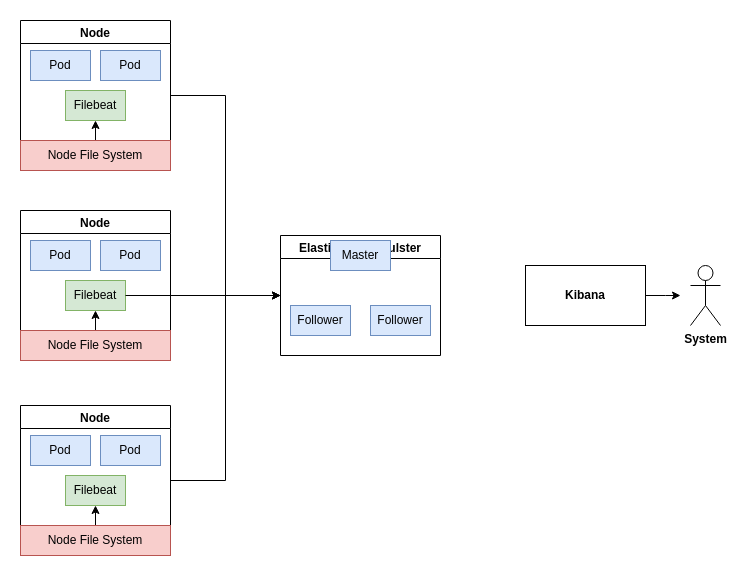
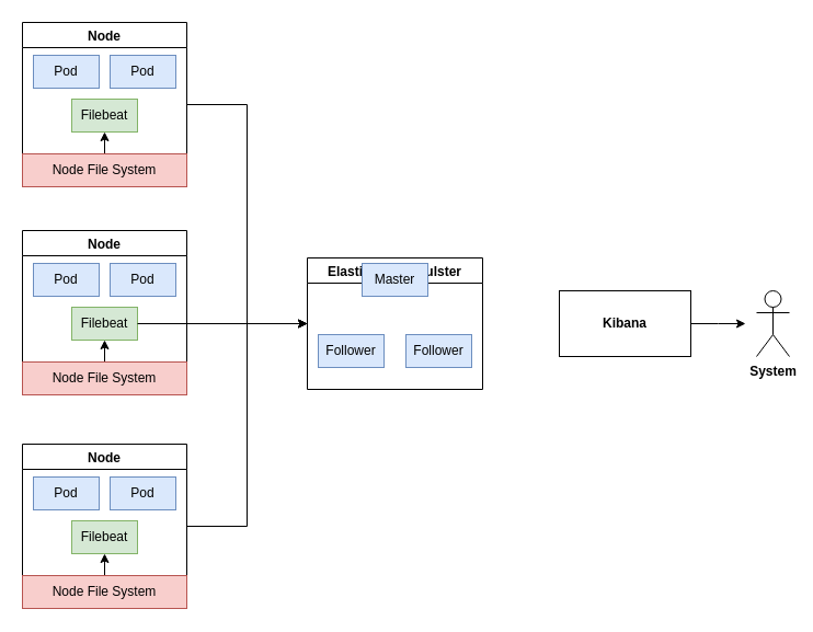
  <mxCell id="0" />
  <mxCell id="1" parent="0" />
  <mxCell id="2" style="edgeStyle=orthogonalEdgeStyle;rounded=0;orthogonalLoop=1;jettySize=auto;html=1;entryX=0;entryY=0.5;entryDx=0;entryDy=0;" edge="1" parent="1" source="3" target="22"><mxGeometry relative="1" as="geometry" /></mxCell>
  <mxCell id="3" value="Node" style="swimlane;" vertex="1" parent="1"><mxGeometry x="20" y="20" width="150" height="150" as="geometry" /></mxCell>
  <mxCell id="4" value="Pod" style="rounded=0;whiteSpace=wrap;html=1;fillColor=#dae8fc;strokeColor=#6c8ebf;" vertex="1" parent="3"><mxGeometry x="10" y="30" width="60" height="30" as="geometry" /></mxCell>
  <mxCell id="5" value="Pod" style="rounded=0;whiteSpace=wrap;html=1;fillColor=#dae8fc;strokeColor=#6c8ebf;" vertex="1" parent="3"><mxGeometry x="80" y="30" width="60" height="30" as="geometry" /></mxCell>
  <mxCell id="6" value="Filebeat" style="rounded=0;whiteSpace=wrap;html=1;fillColor=#d5e8d4;strokeColor=#82b366;" vertex="1" parent="3"><mxGeometry x="45" y="70" width="60" height="30" as="geometry" /></mxCell>
  <mxCell id="7" style="edgeStyle=orthogonalEdgeStyle;rounded=0;orthogonalLoop=1;jettySize=auto;html=1;entryX=0.5;entryY=1;entryDx=0;entryDy=0;" edge="1" parent="3" source="8" target="6"><mxGeometry relative="1" as="geometry"><Array as="points"><mxPoint x="75" y="100" /><mxPoint x="75" y="100" /></Array></mxGeometry></mxCell>
  <mxCell id="8" value="Node File System" style="rounded=0;whiteSpace=wrap;html=1;fillColor=#f8cecc;strokeColor=#b85450;" vertex="1" parent="3"><mxGeometry y="120" width="150" height="30" as="geometry" /></mxCell>
  <mxCell id="9" value="Node" style="swimlane;" vertex="1" parent="1"><mxGeometry x="20" y="210" width="150" height="150" as="geometry" /></mxCell>
  <mxCell id="10" value="Pod" style="rounded=0;whiteSpace=wrap;html=1;fillColor=#dae8fc;strokeColor=#6c8ebf;" vertex="1" parent="9"><mxGeometry x="10" y="30" width="60" height="30" as="geometry" /></mxCell>
  <mxCell id="11" value="Pod" style="rounded=0;whiteSpace=wrap;html=1;fillColor=#dae8fc;strokeColor=#6c8ebf;" vertex="1" parent="9"><mxGeometry x="80" y="30" width="60" height="30" as="geometry" /></mxCell>
  <mxCell id="12" value="Filebeat" style="rounded=0;whiteSpace=wrap;html=1;fillColor=#d5e8d4;strokeColor=#82b366;" vertex="1" parent="9"><mxGeometry x="45" y="70" width="60" height="30" as="geometry" /></mxCell>
  <mxCell id="13" style="edgeStyle=orthogonalEdgeStyle;rounded=0;orthogonalLoop=1;jettySize=auto;html=1;entryX=0.5;entryY=1;entryDx=0;entryDy=0;" edge="1" parent="9" source="14" target="12"><mxGeometry relative="1" as="geometry"><Array as="points"><mxPoint x="75" y="100" /><mxPoint x="75" y="100" /></Array></mxGeometry></mxCell>
  <mxCell id="14" value="Node File System" style="rounded=0;whiteSpace=wrap;html=1;fillColor=#f8cecc;strokeColor=#b85450;" vertex="1" parent="9"><mxGeometry y="120" width="150" height="30" as="geometry" /></mxCell>
  <mxCell id="15" style="edgeStyle=orthogonalEdgeStyle;rounded=0;orthogonalLoop=1;jettySize=auto;html=1;entryX=0;entryY=0.5;entryDx=0;entryDy=0;" edge="1" parent="1" source="16" target="22"><mxGeometry relative="1" as="geometry" /></mxCell>
  <mxCell id="16" value="Node" style="swimlane;" vertex="1" parent="1"><mxGeometry x="20" y="405" width="150" height="150" as="geometry" /></mxCell>
  <mxCell id="17" value="Pod" style="rounded=0;whiteSpace=wrap;html=1;fillColor=#dae8fc;strokeColor=#6c8ebf;" vertex="1" parent="16"><mxGeometry x="10" y="30" width="60" height="30" as="geometry" /></mxCell>
  <mxCell id="18" value="Pod" style="rounded=0;whiteSpace=wrap;html=1;fillColor=#dae8fc;strokeColor=#6c8ebf;" vertex="1" parent="16"><mxGeometry x="80" y="30" width="60" height="30" as="geometry" /></mxCell>
  <mxCell id="19" value="Filebeat" style="rounded=0;whiteSpace=wrap;html=1;fillColor=#d5e8d4;strokeColor=#82b366;" vertex="1" parent="16"><mxGeometry x="45" y="70" width="60" height="30" as="geometry" /></mxCell>
  <mxCell id="20" style="edgeStyle=orthogonalEdgeStyle;rounded=0;orthogonalLoop=1;jettySize=auto;html=1;entryX=0.5;entryY=1;entryDx=0;entryDy=0;" edge="1" parent="16" source="21" target="19"><mxGeometry relative="1" as="geometry"><Array as="points"><mxPoint x="75" y="100" /><mxPoint x="75" y="100" /></Array></mxGeometry></mxCell>
  <mxCell id="21" value="Node File System" style="rounded=0;whiteSpace=wrap;html=1;fillColor=#f8cecc;strokeColor=#b85450;" vertex="1" parent="16"><mxGeometry y="120" width="150" height="30" as="geometry" /></mxCell>
  <mxCell id="22" value="Elasticsearch Culster" style="swimlane;" vertex="1" parent="1"><mxGeometry x="280" y="235" width="160" height="120" as="geometry" /></mxCell>
  <mxCell id="23" value="Master" style="rounded=0;whiteSpace=wrap;html=1;fillColor=#dae8fc;strokeColor=#6c8ebf;" vertex="1" parent="22"><mxGeometry x="50" y="5" width="60" height="30" as="geometry" /></mxCell>
  <mxCell id="24" value="Follower" style="rounded=0;whiteSpace=wrap;html=1;fillColor=#dae8fc;strokeColor=#6c8ebf;" vertex="1" parent="22"><mxGeometry x="10" y="70" width="60" height="30" as="geometry" /></mxCell>
  <mxCell id="25" value="Follower" style="rounded=0;whiteSpace=wrap;html=1;fillColor=#dae8fc;strokeColor=#6c8ebf;" vertex="1" parent="22"><mxGeometry x="90" y="70" width="60" height="30" as="geometry" /></mxCell>
  <mxCell id="26" style="edgeStyle=orthogonalEdgeStyle;rounded=0;orthogonalLoop=1;jettySize=auto;html=1;" edge="1" parent="1" source="27"><mxGeometry relative="1" as="geometry"><mxPoint x="680" y="295" as="targetPoint" /></mxGeometry></mxCell>
- <mxCell id="27" value="&lt;b&gt;Kibana&lt;/b&gt;" style="rounded=0;whiteSpace=wrap;html=1;" vertex="1" parent="1"><mxGeometry x="525" y="265" width="120" height="60" as="geometry" /></mxCell>
+ <mxCell id="27" value="&lt;b&gt;Kibana&lt;/b&gt;" style="rounded=0;whiteSpace=wrap;html=1;" vertex="1" parent="1"><mxGeometry x="510" y="265" width="120" height="60" as="geometry" /></mxCell>
  <mxCell id="28" style="edgeStyle=orthogonalEdgeStyle;rounded=0;orthogonalLoop=1;jettySize=auto;html=1;entryX=0;entryY=0.5;entryDx=0;entryDy=0;" edge="1" parent="1" source="12" target="22"><mxGeometry relative="1" as="geometry"><mxPoint x="260" y="295" as="targetPoint" /></mxGeometry></mxCell>
  <mxCell id="29" value="System" style="shape=umlActor;verticalLabelPosition=bottom;verticalAlign=top;html=1;outlineConnect=0;fontStyle=1" vertex="1" parent="1"><mxGeometry x="690" y="265" width="30" height="60" as="geometry" /></mxCell>
